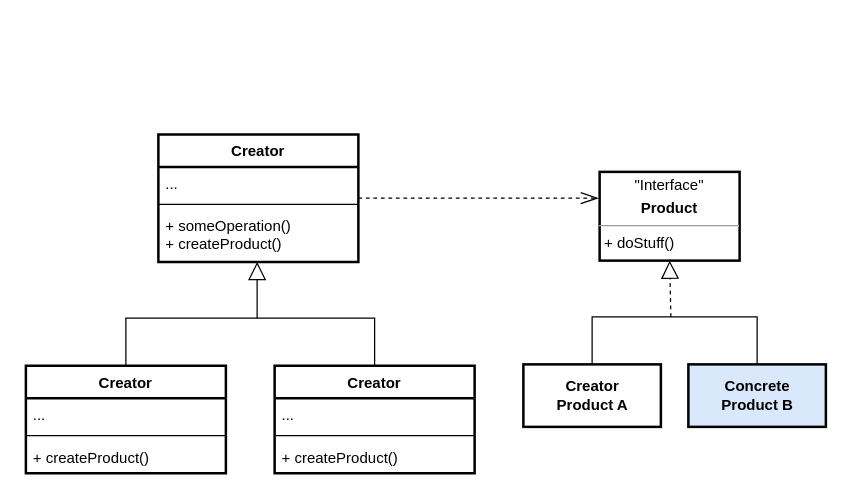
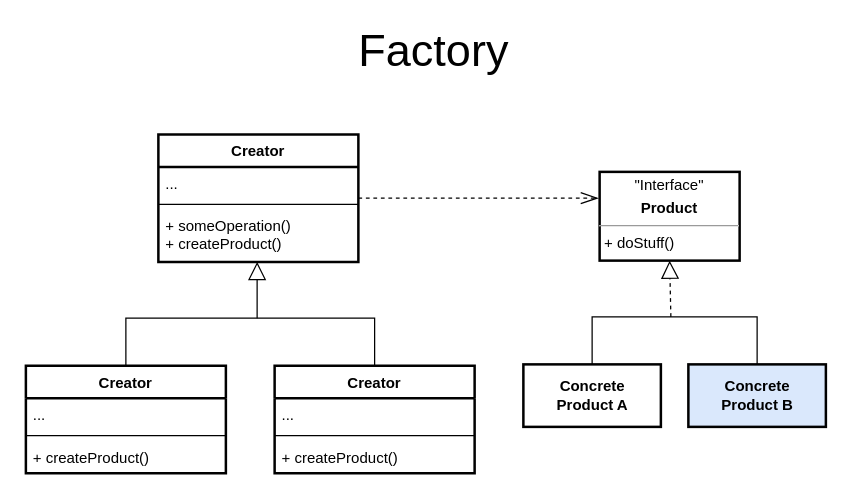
  <mxCell id="0" />
  <mxCell id="1" parent="0" />
  <mxCell id="2" value="&lt;p style=&quot;margin: 0px ; margin-top: 4px ; text-align: center&quot;&gt;&quot;Interface&quot;&lt;/p&gt;&lt;p style=&quot;margin: 0px ; margin-top: 4px ; text-align: center&quot;&gt;&lt;b&gt;Product&lt;/b&gt;&lt;/p&gt;&lt;hr size=&quot;1&quot;&gt;&lt;p style=&quot;margin: 0px ; margin-left: 4px&quot;&gt;+ doStuff()&lt;/p&gt;&lt;p style=&quot;margin: 0px ; margin-left: 4px&quot;&gt;&lt;br&gt;&lt;/p&gt;" style="verticalAlign=top;align=left;overflow=fill;fontSize=12;fontFamily=Helvetica;html=1;strokeWidth=2;" parent="1" vertex="1"><mxGeometry x="479" y="137" width="112" height="71" as="geometry" /></mxCell>
+ <mxCell id="3" value="Factory" style="text;html=1;strokeColor=none;fillColor=none;align=center;verticalAlign=middle;whiteSpace=wrap;rounded=0;fontSize=36;fontStyle=0;spacingTop=0;spacingLeft=0;" parent="1" vertex="1"><mxGeometry x="239" y="20" width="215" height="40" as="geometry" /></mxCell>
  <mxCell id="4" style="edgeStyle=orthogonalEdgeStyle;rounded=0;orthogonalLoop=1;jettySize=auto;html=1;dashed=1;fontColor=none;startArrow=none;startFill=0;endArrow=openThin;endFill=0;endSize=12;" edge="1" parent="1" source="5"><mxGeometry relative="1" as="geometry"><mxPoint x="478" y="158" as="targetPoint" /></mxGeometry></mxCell>
  <mxCell id="5" value="Creator" style="swimlane;fontStyle=1;align=center;verticalAlign=top;childLayout=stackLayout;horizontal=1;startSize=26;horizontalStack=0;resizeParent=1;resizeParentMax=0;resizeLast=0;collapsible=1;marginBottom=0;strokeWidth=2;" vertex="1" parent="1"><mxGeometry x="126" y="107" width="160" height="102" as="geometry" /></mxCell>
  <mxCell id="6" value="..." style="text;strokeColor=none;fillColor=none;align=left;verticalAlign=top;spacingLeft=4;spacingRight=4;overflow=hidden;rotatable=0;points=[[0,0.5],[1,0.5]];portConstraint=eastwest;strokeWidth=2;" vertex="1" parent="5"><mxGeometry y="26" width="160" height="26" as="geometry" /></mxCell>
  <mxCell id="7" value="" style="line;strokeWidth=1;fillColor=none;align=left;verticalAlign=middle;spacingTop=-1;spacingLeft=3;spacingRight=3;rotatable=0;labelPosition=right;points=[];portConstraint=eastwest;" vertex="1" parent="5"><mxGeometry y="52" width="160" height="8" as="geometry" /></mxCell>
  <mxCell id="8" value="+ someOperation()&#10;+ createProduct()" style="text;strokeColor=none;fillColor=none;align=left;verticalAlign=top;spacingLeft=4;spacingRight=4;overflow=hidden;rotatable=0;points=[[0,0.5],[1,0.5]];portConstraint=eastwest;" vertex="1" parent="5"><mxGeometry y="60" width="160" height="42" as="geometry" /></mxCell>
  <mxCell id="9" value="Creator" style="swimlane;fontStyle=1;align=center;verticalAlign=top;childLayout=stackLayout;horizontal=1;startSize=26;horizontalStack=0;resizeParent=1;resizeParentMax=0;resizeLast=0;collapsible=1;marginBottom=0;strokeWidth=2;" vertex="1" parent="1"><mxGeometry x="20" y="292" width="160" height="86" as="geometry" /></mxCell>
  <mxCell id="10" value="..." style="text;strokeColor=none;fillColor=none;align=left;verticalAlign=top;spacingLeft=4;spacingRight=4;overflow=hidden;rotatable=0;points=[[0,0.5],[1,0.5]];portConstraint=eastwest;strokeWidth=2;" vertex="1" parent="9"><mxGeometry y="26" width="160" height="26" as="geometry" /></mxCell>
  <mxCell id="11" value="" style="line;strokeWidth=1;fillColor=none;align=left;verticalAlign=middle;spacingTop=-1;spacingLeft=3;spacingRight=3;rotatable=0;labelPosition=right;points=[];portConstraint=eastwest;" vertex="1" parent="9"><mxGeometry y="52" width="160" height="8" as="geometry" /></mxCell>
  <mxCell id="12" value="+ createProduct()" style="text;strokeColor=none;fillColor=none;align=left;verticalAlign=top;spacingLeft=4;spacingRight=4;overflow=hidden;rotatable=0;points=[[0,0.5],[1,0.5]];portConstraint=eastwest;" vertex="1" parent="9"><mxGeometry y="60" width="160" height="26" as="geometry" /></mxCell>
  <mxCell id="13" value="Creator" style="swimlane;fontStyle=1;align=center;verticalAlign=top;childLayout=stackLayout;horizontal=1;startSize=26;horizontalStack=0;resizeParent=1;resizeParentMax=0;resizeLast=0;collapsible=1;marginBottom=0;strokeWidth=2;" vertex="1" parent="1"><mxGeometry x="219" y="292" width="160" height="86" as="geometry" /></mxCell>
  <mxCell id="14" value="..." style="text;strokeColor=none;fillColor=none;align=left;verticalAlign=top;spacingLeft=4;spacingRight=4;overflow=hidden;rotatable=0;points=[[0,0.5],[1,0.5]];portConstraint=eastwest;strokeWidth=2;" vertex="1" parent="13"><mxGeometry y="26" width="160" height="26" as="geometry" /></mxCell>
  <mxCell id="15" value="" style="line;strokeWidth=1;fillColor=none;align=left;verticalAlign=middle;spacingTop=-1;spacingLeft=3;spacingRight=3;rotatable=0;labelPosition=right;points=[];portConstraint=eastwest;" vertex="1" parent="13"><mxGeometry y="52" width="160" height="8" as="geometry" /></mxCell>
  <mxCell id="16" value="+ createProduct()" style="text;strokeColor=none;fillColor=none;align=left;verticalAlign=top;spacingLeft=4;spacingRight=4;overflow=hidden;rotatable=0;points=[[0,0.5],[1,0.5]];portConstraint=eastwest;" vertex="1" parent="13"><mxGeometry y="60" width="160" height="26" as="geometry" /></mxCell>
- <mxCell id="17" value="&lt;b&gt;Creator&lt;br&gt;Product A&lt;/b&gt;" style="html=1;strokeWidth=2;" vertex="1" parent="1"><mxGeometry x="418" y="291" width="110" height="50" as="geometry" /></mxCell>
+ <mxCell id="17" value="&lt;b&gt;Concrete&lt;br&gt;Product A&lt;/b&gt;" style="html=1;strokeWidth=2;" vertex="1" parent="1"><mxGeometry x="418" y="291" width="110" height="50" as="geometry" /></mxCell>
  <mxCell id="18" value="&lt;b&gt;Concrete&lt;br&gt;Product B&lt;/b&gt;" style="html=1;strokeWidth=2;fillColor=#dae8fc;" vertex="1" parent="1"><mxGeometry x="550" y="291" width="110" height="50" as="geometry" /></mxCell>
  <mxCell id="19" value="1" style="endArrow=none;endSize=12;startArrow=none;startSize=14;startFill=0;edgeStyle=orthogonalEdgeStyle;align=left;verticalAlign=bottom;entryX=0.5;entryY=0;entryDx=0;entryDy=0;exitX=0.5;exitY=0;exitDx=0;exitDy=0;endFill=0;rounded=0;html=1;noLabel=1;fontColor=none;dashed=0;" edge="1" parent="1" source="17" target="18"><mxGeometry x="-1" y="3" relative="1" as="geometry"><mxPoint x="460" y="255" as="sourcePoint" /><mxPoint x="620" y="255" as="targetPoint" /><Array as="points"><mxPoint x="473" y="253" /><mxPoint x="605" y="253" /></Array></mxGeometry></mxCell>
  <mxCell id="20" value="" style="endArrow=block;endFill=0;endSize=12;html=1;entryX=0.5;entryY=1;entryDx=0;entryDy=0;dashed=1;" edge="1" parent="1" target="2"><mxGeometry width="160" relative="1" as="geometry"><mxPoint x="536" y="253" as="sourcePoint" /><mxPoint x="625" y="225" as="targetPoint" /></mxGeometry></mxCell>
  <mxCell id="21" value="1" style="endArrow=none;endSize=12;startArrow=none;startSize=14;startFill=0;edgeStyle=orthogonalEdgeStyle;align=left;verticalAlign=bottom;entryX=0.5;entryY=0;entryDx=0;entryDy=0;exitX=0.5;exitY=0;exitDx=0;exitDy=0;endFill=0;rounded=0;html=1;noLabel=1;fontColor=none;" edge="1" parent="1" source="9" target="13"><mxGeometry x="-1" y="3" relative="1" as="geometry"><mxPoint x="142" y="292" as="sourcePoint" /><mxPoint x="274" y="292" as="targetPoint" /><Array as="points"><mxPoint x="100" y="254" /><mxPoint x="299" y="254" /></Array></mxGeometry></mxCell>
  <mxCell id="22" value="" style="endArrow=block;endFill=0;endSize=12;html=1;entryX=0.5;entryY=1;entryDx=0;entryDy=0;" edge="1" parent="1"><mxGeometry width="160" relative="1" as="geometry"><mxPoint x="205" y="254" as="sourcePoint" /><mxPoint x="205" y="209" as="targetPoint" /></mxGeometry></mxCell>
